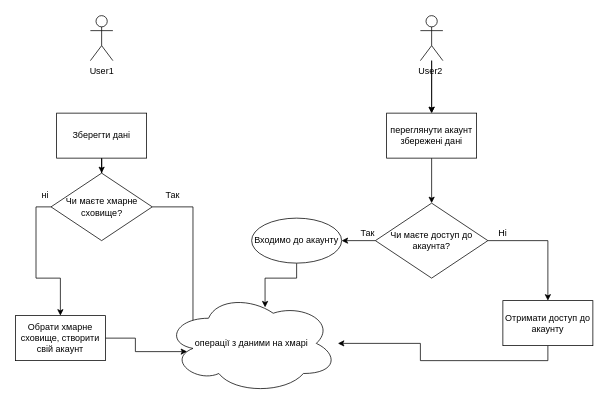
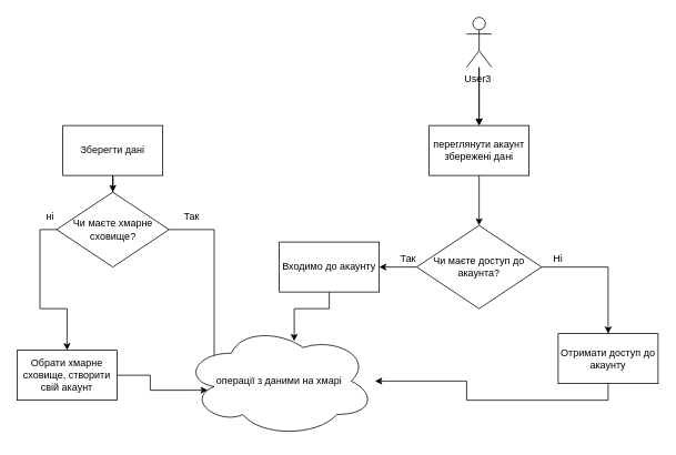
  <mxCell id="0" />
  <mxCell id="1" parent="0" />
- <mxCell id="2" value="User1" style="shape=umlActor;verticalLabelPosition=bottom;verticalAlign=top;html=1;outlineConnect=0;" vertex="1" parent="1"><mxGeometry x="120" y="20" width="30" height="60" as="geometry" /></mxCell>
  <mxCell id="3" value="" style="edgeStyle=orthogonalEdgeStyle;rounded=0;orthogonalLoop=1;jettySize=auto;html=1;" edge="1" parent="1" source="4" target="7"><mxGeometry relative="1" as="geometry" /></mxCell>
  <mxCell id="4" value="Зберегти дані" style="rounded=0;whiteSpace=wrap;html=1;" vertex="1" parent="1"><mxGeometry x="75" y="150" width="120" height="60" as="geometry" /></mxCell>
  <mxCell id="5" style="edgeStyle=orthogonalEdgeStyle;rounded=0;orthogonalLoop=1;jettySize=auto;html=1;entryX=0.5;entryY=0;entryDx=0;entryDy=0;exitX=0;exitY=0.5;exitDx=0;exitDy=0;" edge="1" parent="1" source="7" target="10"><mxGeometry relative="1" as="geometry"><mxPoint x="30" y="360" as="targetPoint" /></mxGeometry></mxCell>
  <mxCell id="6" style="edgeStyle=orthogonalEdgeStyle;rounded=0;orthogonalLoop=1;jettySize=auto;html=1;entryX=0.16;entryY=0.55;entryDx=0;entryDy=0;entryPerimeter=0;" edge="1" parent="1" source="7" target="11"><mxGeometry relative="1" as="geometry"><mxPoint x="280" y="275" as="targetPoint" /></mxGeometry></mxCell>
  <mxCell id="7" value="Чи маєте хмарне сховище?" style="rhombus;whiteSpace=wrap;html=1;" vertex="1" parent="1"><mxGeometry x="67.5" y="230" width="135" height="90" as="geometry" /></mxCell>
  <mxCell id="8" value="Так" style="text;html=1;strokeColor=none;fillColor=none;align=center;verticalAlign=middle;whiteSpace=wrap;rounded=0;" vertex="1" parent="1"><mxGeometry x="210" y="250" width="40" height="20" as="geometry" /></mxCell>
  <mxCell id="9" style="edgeStyle=orthogonalEdgeStyle;rounded=0;orthogonalLoop=1;jettySize=auto;html=1;entryX=0.126;entryY=0.582;entryDx=0;entryDy=0;entryPerimeter=0;" edge="1" parent="1" source="10" target="11"><mxGeometry relative="1" as="geometry" /></mxCell>
  <mxCell id="10" value="Обрати хмарне сховище, створити свій акаунт" style="rounded=0;whiteSpace=wrap;html=1;" vertex="1" parent="1"><mxGeometry x="20" y="420" width="120" height="60" as="geometry" /></mxCell>
  <mxCell id="11" value="операції з даними на хмарі" style="ellipse;shape=cloud;whiteSpace=wrap;html=1;" vertex="1" parent="1"><mxGeometry x="220" y="390" width="230" height="134" as="geometry" /></mxCell>
  <mxCell id="12" value="" style="edgeStyle=orthogonalEdgeStyle;rounded=0;orthogonalLoop=1;jettySize=auto;html=1;" edge="1" parent="1" source="14" target="16"><mxGeometry relative="1" as="geometry" /></mxCell>
  <mxCell id="13" value="" style="edgeStyle=orthogonalEdgeStyle;rounded=0;orthogonalLoop=1;jettySize=auto;html=1;" edge="1" parent="1" source="14" target="16"><mxGeometry relative="1" as="geometry" /></mxCell>
- <mxCell id="14" value="User2&amp;nbsp;" style="shape=umlActor;verticalLabelPosition=bottom;verticalAlign=top;html=1;outlineConnect=0;" vertex="1" parent="1"><mxGeometry x="560" y="20" width="30" height="60" as="geometry" /></mxCell>
+ <mxCell id="14" value="User3&amp;nbsp;" style="shape=umlActor;verticalLabelPosition=bottom;verticalAlign=top;html=1;outlineConnect=0;" vertex="1" parent="1"><mxGeometry x="560" y="20" width="30" height="60" as="geometry" /></mxCell>
  <mxCell id="15" value="" style="edgeStyle=orthogonalEdgeStyle;rounded=0;orthogonalLoop=1;jettySize=auto;html=1;" edge="1" parent="1" source="16" target="19"><mxGeometry relative="1" as="geometry" /></mxCell>
  <mxCell id="16" value="переглянути акаунт збережені дані" style="rounded=0;whiteSpace=wrap;html=1;" vertex="1" parent="1"><mxGeometry x="515" y="150" width="120" height="60" as="geometry" /></mxCell>
  <mxCell id="17" value="" style="edgeStyle=orthogonalEdgeStyle;rounded=0;orthogonalLoop=1;jettySize=auto;html=1;" edge="1" parent="1" source="19" target="22"><mxGeometry relative="1" as="geometry"><Array as="points"><mxPoint x="420" y="320" /></Array></mxGeometry></mxCell>
  <mxCell id="18" style="edgeStyle=orthogonalEdgeStyle;rounded=0;orthogonalLoop=1;jettySize=auto;html=1;exitX=1;exitY=0.5;exitDx=0;exitDy=0;entryX=0.5;entryY=0;entryDx=0;entryDy=0;" edge="1" parent="1" source="19" target="25"><mxGeometry relative="1" as="geometry" /></mxCell>
  <mxCell id="19" value="Чи маєте доступ до акаунта?" style="rhombus;whiteSpace=wrap;html=1;" vertex="1" parent="1"><mxGeometry x="500" y="270" width="150" height="100" as="geometry" /></mxCell>
  <mxCell id="20" value="ні" style="text;html=1;strokeColor=none;fillColor=none;align=center;verticalAlign=middle;whiteSpace=wrap;rounded=0;" vertex="1" parent="1"><mxGeometry x="40" y="250" width="40" height="20" as="geometry" /></mxCell>
  <mxCell id="21" value="" style="edgeStyle=orthogonalEdgeStyle;rounded=0;orthogonalLoop=1;jettySize=auto;html=1;entryX=0.578;entryY=0.142;entryDx=0;entryDy=0;entryPerimeter=0;" edge="1" parent="1" source="22" target="11"><mxGeometry relative="1" as="geometry" /></mxCell>
- <mxCell id="22" value="Входимо до акаунту" style="ellipse;whiteSpace=wrap;html=1;" vertex="1" parent="1"><mxGeometry x="335" y="290" width="120" height="60" as="geometry" /></mxCell>
+ <mxCell id="22" value="Входимо до акаунту" style="rounded=0;whiteSpace=wrap;html=1;" vertex="1" parent="1"><mxGeometry x="335" y="290" width="120" height="60" as="geometry" /></mxCell>
  <mxCell id="23" value="Так" style="text;html=1;strokeColor=none;fillColor=none;align=center;verticalAlign=middle;whiteSpace=wrap;rounded=0;" vertex="1" parent="1"><mxGeometry x="470" y="300" width="40" height="20" as="geometry" /></mxCell>
  <mxCell id="24" style="edgeStyle=orthogonalEdgeStyle;rounded=0;orthogonalLoop=1;jettySize=auto;html=1;exitX=0.5;exitY=1;exitDx=0;exitDy=0;" edge="1" parent="1" source="25" target="11"><mxGeometry relative="1" as="geometry" /></mxCell>
  <mxCell id="25" value="Отримати доступ до акаунту" style="rounded=0;whiteSpace=wrap;html=1;" vertex="1" parent="1"><mxGeometry x="670" y="400" width="120" height="60" as="geometry" /></mxCell>
  <mxCell id="26" value="Ні" style="text;html=1;strokeColor=none;fillColor=none;align=center;verticalAlign=middle;whiteSpace=wrap;rounded=0;" vertex="1" parent="1"><mxGeometry x="650" y="300" width="40" height="20" as="geometry" /></mxCell>
